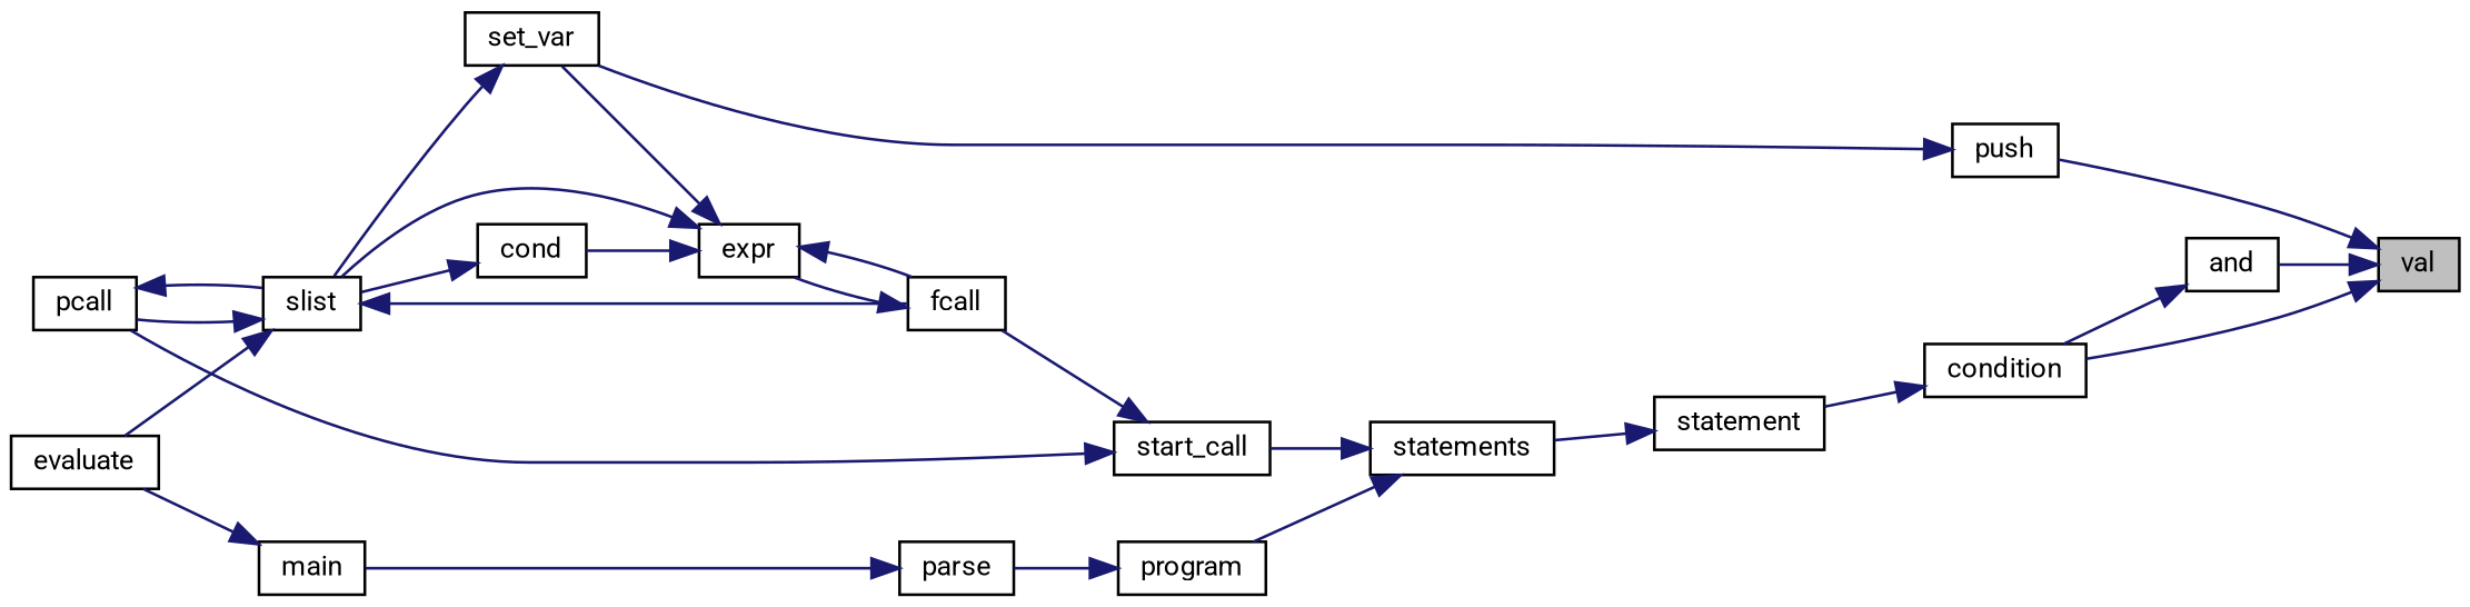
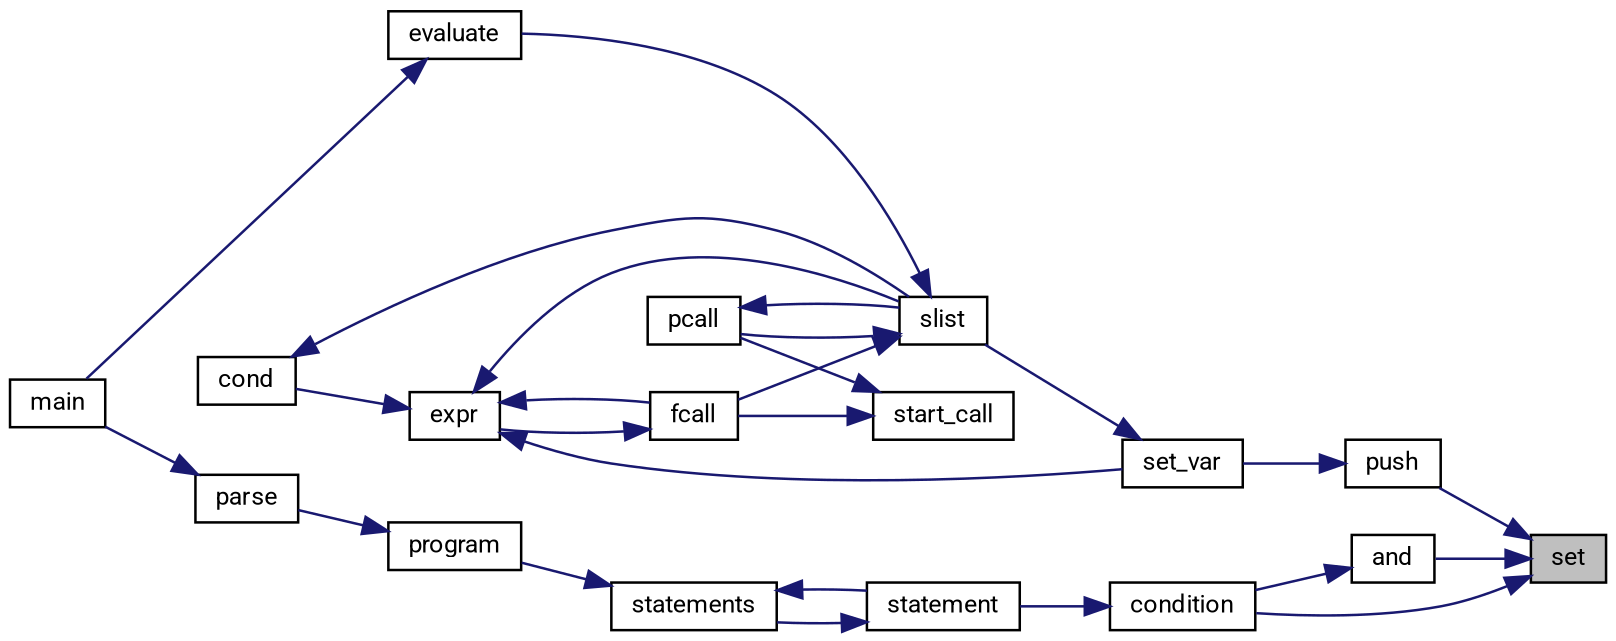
  digraph {
    fontname=Roboto
    rankdir=RL
    node [color=black fillcolor=white fontname=Roboto fontsize=10 shape=record style=filled]
    edge [color=midnightblue dir=back fontname=Roboto fontsize=10 labelfontname="LiberationSans-Regular.ttf" labelfontsize=10 style=solid]
-   n1 [fillcolor=grey75 fontcolor=black height=0.2 label=val width=0.4]
+   n1 [fillcolor=grey75 fontcolor=black height=0.2 label=set width=0.4]
    n2 [height=0.2 label=and width=0.4]
    n3 [height=0.2 label=push width=0.4]
    n4 [height=0.2 label=condition width=0.4]
    n5 [height=0.2 label=set_var width=0.4]
    n6 [height=0.2 label=statement width=0.4]
    n7 [height=0.2 label=statements width=0.4]
    n8 [height=0.2 label=program width=0.4]
    n9 [height=0.2 label=parse width=0.4]
    n10 [height=0.2 label=main width=0.4]
    n11 [height=0.2 label=slist width=0.4]
    n12 [height=0.2 label=start_call width=0.4]
    n13 [height=0.2 label=fcall width=0.4]
    n14 [height=0.2 label=pcall width=0.4]
    n15 [height=0.2 label=evaluate width=0.4]
    n16 [height=0.2 label=expr width=0.4]
    n17 [height=0.2 label=cond width=0.4]
    n1 -> n2
    n1 -> n3
    n1 -> n4
    n2 -> n4
    n3 -> n5
    n4 -> n6
    n5 -> n11
    n6 -> n7
-   n7 -> n12
+   n7 -> n6
    n7 -> n8
    n8 -> n9
    n9 -> n10
    n11 -> n13
    n11 -> n14
    n11 -> n15
    n12 -> n13
    n12 -> n14
    n13 -> n16
    n14 -> n11
-   n10 -> n15
+   n15 -> n10
    n16 -> n5
    n16 -> n11
    n16 -> n13
    n16 -> n17
    n17 -> n11
  }
